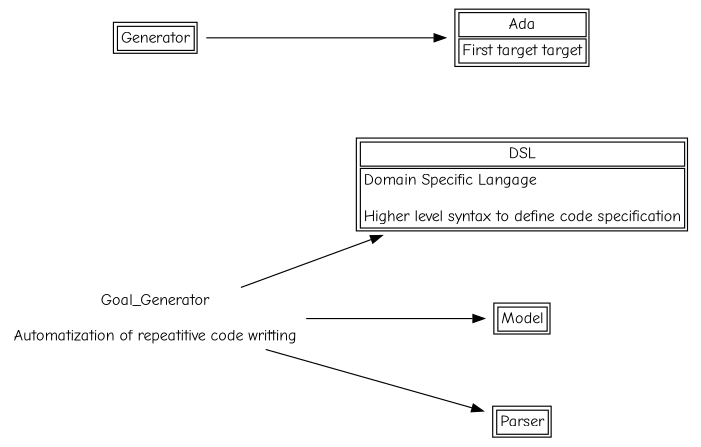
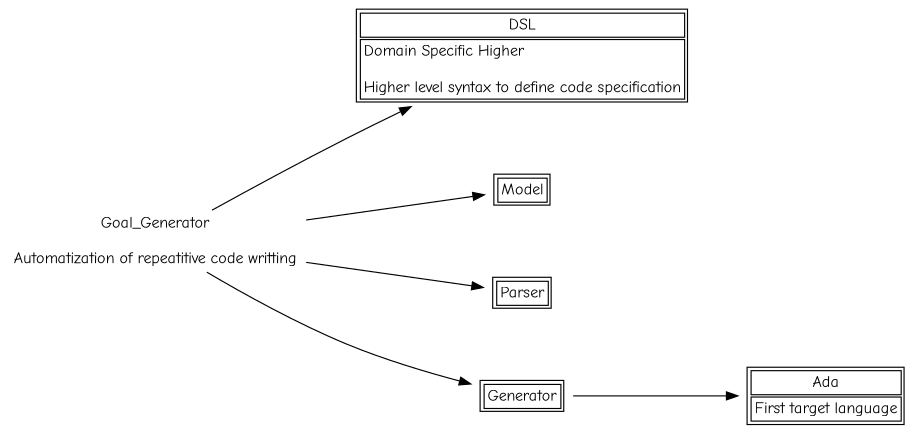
  digraph {
    autosize=false
    fontname="Comic Neue"
    nodesep=0.75
    rankdir=LR
    spline=true
    node [fontname="Comic Neue" shape=plaintext]
    edge [fontname="Comic Neue"]
    n1 [label="Goal_Generator\n\nAutomatization of repeatitive code writting"]
-   n2 [label=<<table><tr><td>DSL</td></tr><tr><td BALIGN="LEFT" ALIGN="LEFT">Domain Specific Langage<br/><br/>Higher level syntax to define code specification</td></tr></table>>]
+   n2 [label=<<table><tr><td>DSL</td></tr><tr><td BALIGN="LEFT" ALIGN="LEFT">Domain Specific Higher<br/><br/>Higher level syntax to define code specification</td></tr></table>>]
    n3 [label=<<table><tr><td>Model</td></tr></table>>]
    n4 [label=<<table><tr><td>Parser</td></tr></table>>]
    n5 [label=<<table><tr><td>Generator</td></tr></table>>]
-   n6 [label=<<table><tr><td>Ada</td></tr><tr><td BALIGN="LEFT" ALIGN="LEFT">First target target</td></tr></table>>]
+   n6 [label=<<table><tr><td>Ada</td></tr><tr><td BALIGN="LEFT" ALIGN="LEFT">First target language</td></tr></table>>]
    n1 -> n2
    n1 -> n3
    n1 -> n4
+   n1 -> n5
    n5 -> n6
  }
